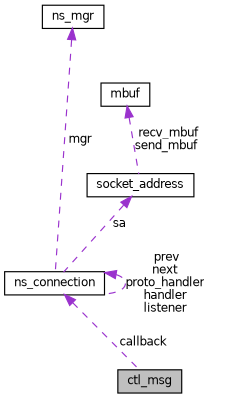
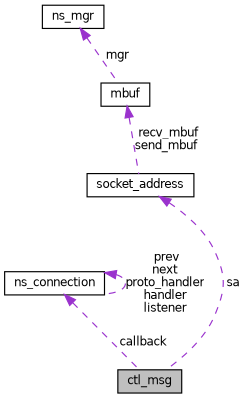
  digraph {
    node [color=black fillcolor=white fontname=Helvetica fontsize=10 shape=record style=filled]
    edge [color=darkorchid3 dir=back fontname=Helvetica fontsize=10 labelfontname=Helvetica labelfontsize=10 style=dashed]
    n1 [fillcolor=grey75 fontcolor=black height=0.2 label=ctl_msg width=0.4]
    n2 [height=0.2 label=ns_connection width=0.4]
    n3 [height=0.2 label=ns_mgr width=0.4]
    n4 [height=0.2 label=mbuf width=0.4]
    n5 [height=0.2 label=socket_address width=0.4]
    n2 -> n1 [label=" callback"]
    n2 -> n2 [label=" prev\nnext\nproto_handler\nhandler\nlistener"]
-   n3 -> n2 [label=" mgr"]
+   n3 -> n4 [label=" mgr"]
    n4 -> n5 [label=" recv_mbuf\nsend_mbuf"]
-   n5 -> n2 [label=" sa"]
+   n5 -> n1 [label=" sa"]
  }
